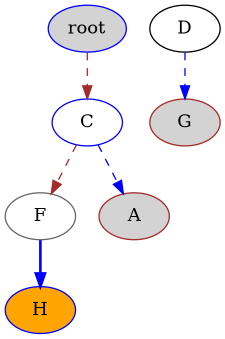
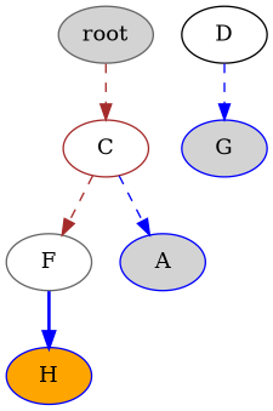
  strict digraph {
    fontname="DejaVu Serif"
    node [color=gray40 fillcolor=lightgrey fontname="DejaVu Serif" style=filled]
    edge [color=blue fontname="DejaVu Serif" style=dashed]
-   n1 [color=blue label=root]
-   n2 [color=blue fillcolor=white label=C]
+   n1 [label=root]
+   n2 [color=brown fillcolor=white label=C]
    n3 [fillcolor=white label=F]
-   n4 [color=brown label=A]
+   n4 [color=blue label=A]
    n5 [color=black fillcolor=white label=D]
-   n6 [color=brown label=G]
+   n6 [color=blue label=G]
    n7 [color=blue fillcolor=orange label=H]
    n1 -> n2 [color=brown]
    n2 -> n3 [color=brown]
    n2 -> n4
    n3 -> n7 [style=bold]
    n5 -> n6
  }
